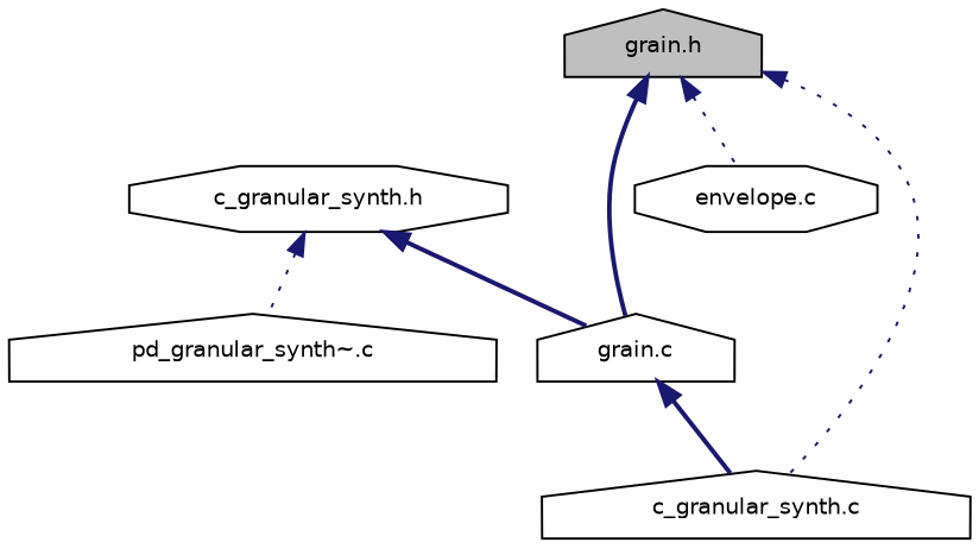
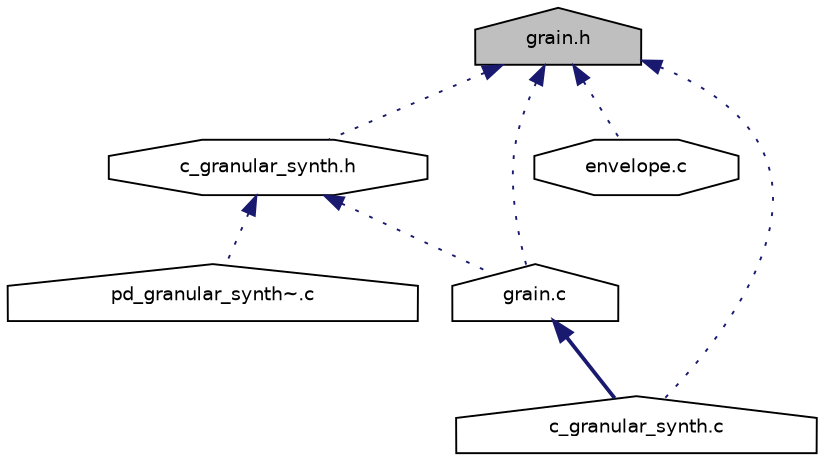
  digraph {
    node [color=black fillcolor=white fontname=Helvetica fontsize=10 shape=house style=filled]
    edge [color=midnightblue dir=back fontname=Helvetica fontsize=10 labelfontname=Helvetica labelfontsize=10 style=dotted]
    n1 [fillcolor=grey75 fontcolor=black height=0.2 label="grain.h" width=0.4]
    n2 [height=0.2 label="c_granular_synth.h" shape=octagon width=0.4]
    n3 [height=0.2 label="c_granular_synth.c" width=0.4]
    n4 [height=0.2 label="envelope.c" shape=octagon width=0.4]
    n5 [height=0.2 label="grain.c" width=0.4]
    n6 [height=0.2 label="pd_granular_synth~.c" width=0.4]
+   n1 -> n2
    n1 -> n3
    n1 -> n4
-   n1 -> n5 [style=bold]
-   n2 -> n5 [style=bold]
+   n1 -> n5
+   n2 -> n5
    n2 -> n6
    n5 -> n3 [style=bold]
  }
